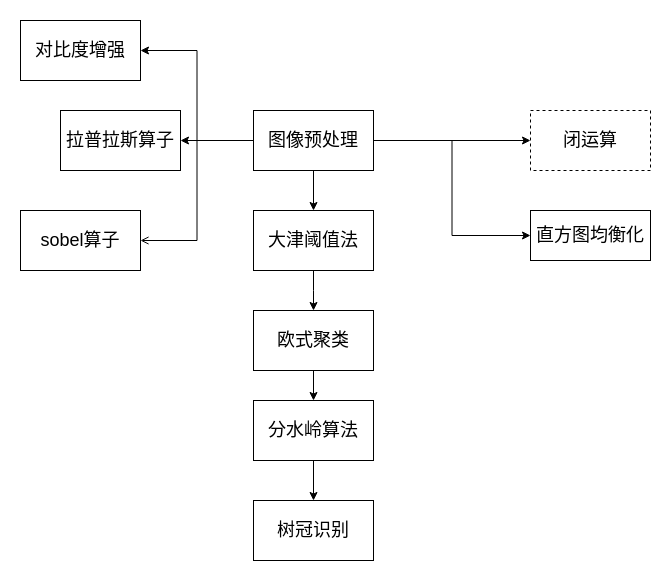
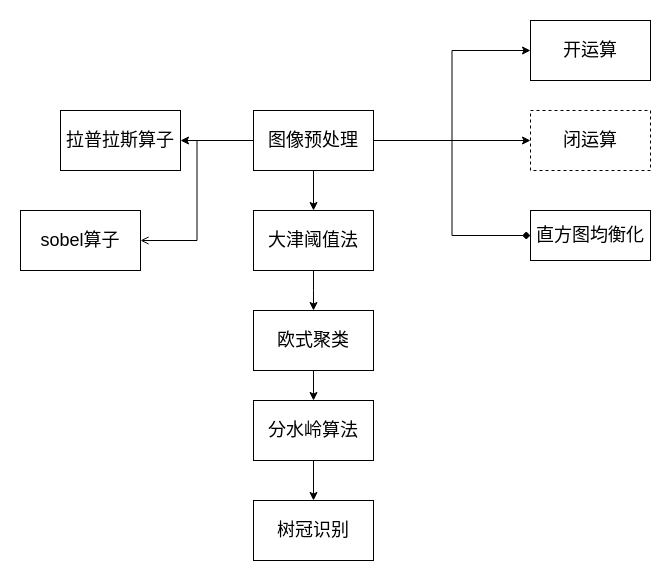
  <mxCell id="0" />
  <mxCell id="1" parent="0" />
- <mxCell id="2" value="对比度增强" style="rounded=0;whiteSpace=wrap;html=1;fontSize=18;" vertex="1" parent="1"><mxGeometry x="20" y="20" width="120" height="60" as="geometry" /></mxCell>
  <mxCell id="3" value="拉普拉斯算子" style="rounded=0;whiteSpace=wrap;html=1;fontSize=18;" vertex="1" parent="1"><mxGeometry x="60" y="110" width="120" height="60" as="geometry" /></mxCell>
  <mxCell id="4" value="sobel算子" style="rounded=0;whiteSpace=wrap;html=1;fontSize=18;" vertex="1" parent="1"><mxGeometry x="20" y="210" width="120" height="60" as="geometry" /></mxCell>
+ <mxCell id="5" value="开运算" style="rounded=0;whiteSpace=wrap;html=1;fontSize=18;" vertex="1" parent="1"><mxGeometry x="530" y="20" width="120" height="60" as="geometry" /></mxCell>
+ <mxCell id="6" style="edgeStyle=orthogonalEdgeStyle;rounded=0;orthogonalLoop=1;jettySize=auto;html=1;entryX=0;entryY=0.5;entryDx=0;entryDy=0;fontSize=18;" edge="1" parent="1" source="13" target="5"><mxGeometry relative="1" as="geometry" /></mxCell>
  <mxCell id="7" style="edgeStyle=orthogonalEdgeStyle;rounded=0;orthogonalLoop=1;jettySize=auto;html=1;entryX=0;entryY=0.5;entryDx=0;entryDy=0;fontSize=18;" edge="1" parent="1" source="13" target="14"><mxGeometry relative="1" as="geometry" /></mxCell>
- <mxCell id="8" style="edgeStyle=orthogonalEdgeStyle;rounded=0;orthogonalLoop=1;jettySize=auto;html=1;entryX=0;entryY=0.5;entryDx=0;entryDy=0;fontSize=18;" edge="1" parent="1" source="13" target="15"><mxGeometry relative="1" as="geometry" /></mxCell>
+ <mxCell id="8" style="edgeStyle=orthogonalEdgeStyle;rounded=0;orthogonalLoop=1;jettySize=auto;html=1;entryX=0;entryY=0.5;entryDx=0;entryDy=0;fontSize=18;endArrow=diamond;" edge="1" parent="1" source="13" target="15"><mxGeometry relative="1" as="geometry" /></mxCell>
  <mxCell id="9" style="edgeStyle=orthogonalEdgeStyle;rounded=0;orthogonalLoop=1;jettySize=auto;html=1;entryX=0.5;entryY=0;entryDx=0;entryDy=0;fontSize=18;" edge="1" parent="1" source="13" target="17"><mxGeometry relative="1" as="geometry" /></mxCell>
- <mxCell id="10" style="edgeStyle=orthogonalEdgeStyle;rounded=0;orthogonalLoop=1;jettySize=auto;html=1;entryX=1;entryY=0.5;entryDx=0;entryDy=0;fontSize=18;" edge="1" parent="1" source="13" target="2"><mxGeometry relative="1" as="geometry" /></mxCell>
  <mxCell id="11" style="edgeStyle=orthogonalEdgeStyle;rounded=0;orthogonalLoop=1;jettySize=auto;html=1;entryX=1;entryY=0.5;entryDx=0;entryDy=0;fontSize=18;" edge="1" parent="1" source="13" target="3"><mxGeometry relative="1" as="geometry" /></mxCell>
  <mxCell id="12" style="edgeStyle=orthogonalEdgeStyle;rounded=0;orthogonalLoop=1;jettySize=auto;html=1;entryX=1;entryY=0.5;entryDx=0;entryDy=0;fontSize=18;endArrow=open;" edge="1" parent="1" source="13" target="4"><mxGeometry relative="1" as="geometry" /></mxCell>
  <mxCell id="13" value="图像预处理" style="rounded=0;whiteSpace=wrap;html=1;fontSize=18;" vertex="1" parent="1"><mxGeometry x="253" y="110" width="120" height="60" as="geometry" /></mxCell>
  <mxCell id="14" value="闭运算" style="rounded=0;whiteSpace=wrap;html=1;fontSize=18;dashed=1;" vertex="1" parent="1"><mxGeometry x="530" y="110" width="120" height="60" as="geometry" /></mxCell>
  <mxCell id="15" value="直方图均衡化" style="rounded=0;whiteSpace=wrap;html=1;fontSize=18;" vertex="1" parent="1"><mxGeometry x="530" y="210" width="120" height="50" as="geometry" /></mxCell>
  <mxCell id="16" style="edgeStyle=orthogonalEdgeStyle;rounded=0;orthogonalLoop=1;jettySize=auto;html=1;fontSize=18;" edge="1" parent="1" source="17"><mxGeometry relative="1" as="geometry"><mxPoint x="313" y="310" as="targetPoint" /></mxGeometry></mxCell>
  <mxCell id="17" value="大津阈值法" style="rounded=0;whiteSpace=wrap;html=1;fontSize=18;" vertex="1" parent="1"><mxGeometry x="253" y="210" width="120" height="60" as="geometry" /></mxCell>
  <mxCell id="18" value="" style="edgeStyle=orthogonalEdgeStyle;rounded=0;orthogonalLoop=1;jettySize=auto;html=1;fontSize=18;" edge="1" parent="1" source="19" target="21"><mxGeometry relative="1" as="geometry" /></mxCell>
  <mxCell id="19" value="欧式聚类" style="rounded=0;whiteSpace=wrap;html=1;fontSize=18;" vertex="1" parent="1"><mxGeometry x="253" y="310" width="120" height="60" as="geometry" /></mxCell>
  <mxCell id="20" style="edgeStyle=orthogonalEdgeStyle;rounded=0;orthogonalLoop=1;jettySize=auto;html=1;entryX=0.5;entryY=0;entryDx=0;entryDy=0;fontSize=18;" edge="1" parent="1" source="21" target="22"><mxGeometry relative="1" as="geometry" /></mxCell>
  <mxCell id="21" value="分水岭算法" style="rounded=0;whiteSpace=wrap;html=1;fontSize=18;" vertex="1" parent="1"><mxGeometry x="253" y="400" width="120" height="60" as="geometry" /></mxCell>
  <mxCell id="22" value="树冠识别" style="rounded=0;whiteSpace=wrap;html=1;fontSize=18;" vertex="1" parent="1"><mxGeometry x="253" y="500" width="120" height="60" as="geometry" /></mxCell>
